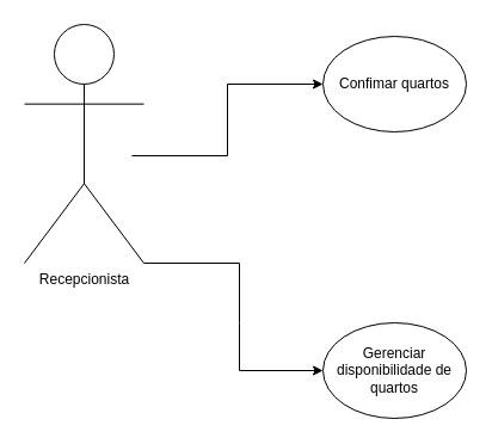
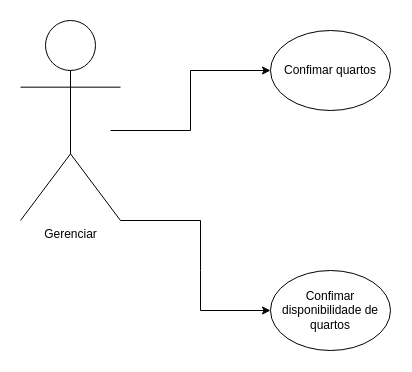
  <mxCell id="0" />
  <mxCell id="1" parent="0" />
- <mxCell id="2" value="Recepcionista" style="shape=umlActor;verticalLabelPosition=bottom;verticalAlign=top;html=1;outlineConnect=0;" vertex="1" parent="1"><mxGeometry x="20" y="20" width="100" height="200" as="geometry" /></mxCell>
+ <mxCell id="2" value="Gerenciar" style="shape=umlActor;verticalLabelPosition=bottom;verticalAlign=top;html=1;outlineConnect=0;" vertex="1" parent="1"><mxGeometry x="20" y="20" width="100" height="200" as="geometry" /></mxCell>
  <mxCell id="3" value="" style="endArrow=classic;html=1;rounded=0;" edge="1" parent="1"><mxGeometry width="50" height="50" relative="1" as="geometry"><mxPoint x="110" y="130" as="sourcePoint" /><mxPoint x="270" y="70" as="targetPoint" /><Array as="points"><mxPoint x="190" y="130" /><mxPoint x="190" y="70" /></Array></mxGeometry></mxCell>
  <mxCell id="4" value="Confimar quartos" style="ellipse;whiteSpace=wrap;html=1;" vertex="1" parent="1"><mxGeometry x="270" y="30" width="120" height="80" as="geometry" /></mxCell>
  <mxCell id="5" value="" style="endArrow=classic;html=1;rounded=0;" edge="1" parent="1"><mxGeometry width="50" height="50" relative="1" as="geometry"><mxPoint x="120" y="220" as="sourcePoint" /><mxPoint x="270" y="310" as="targetPoint" /><Array as="points"><mxPoint x="200" y="220" /><mxPoint x="200" y="270" /><mxPoint x="200" y="310" /></Array></mxGeometry></mxCell>
- <mxCell id="6" value="Gerenciar disponibilidade de quartos" style="ellipse;whiteSpace=wrap;html=1;" vertex="1" parent="1"><mxGeometry x="270" y="270" width="120" height="80" as="geometry" /></mxCell>
+ <mxCell id="6" value="Confimar disponibilidade de quartos" style="ellipse;whiteSpace=wrap;html=1;" vertex="1" parent="1"><mxGeometry x="270" y="270" width="120" height="80" as="geometry" /></mxCell>
